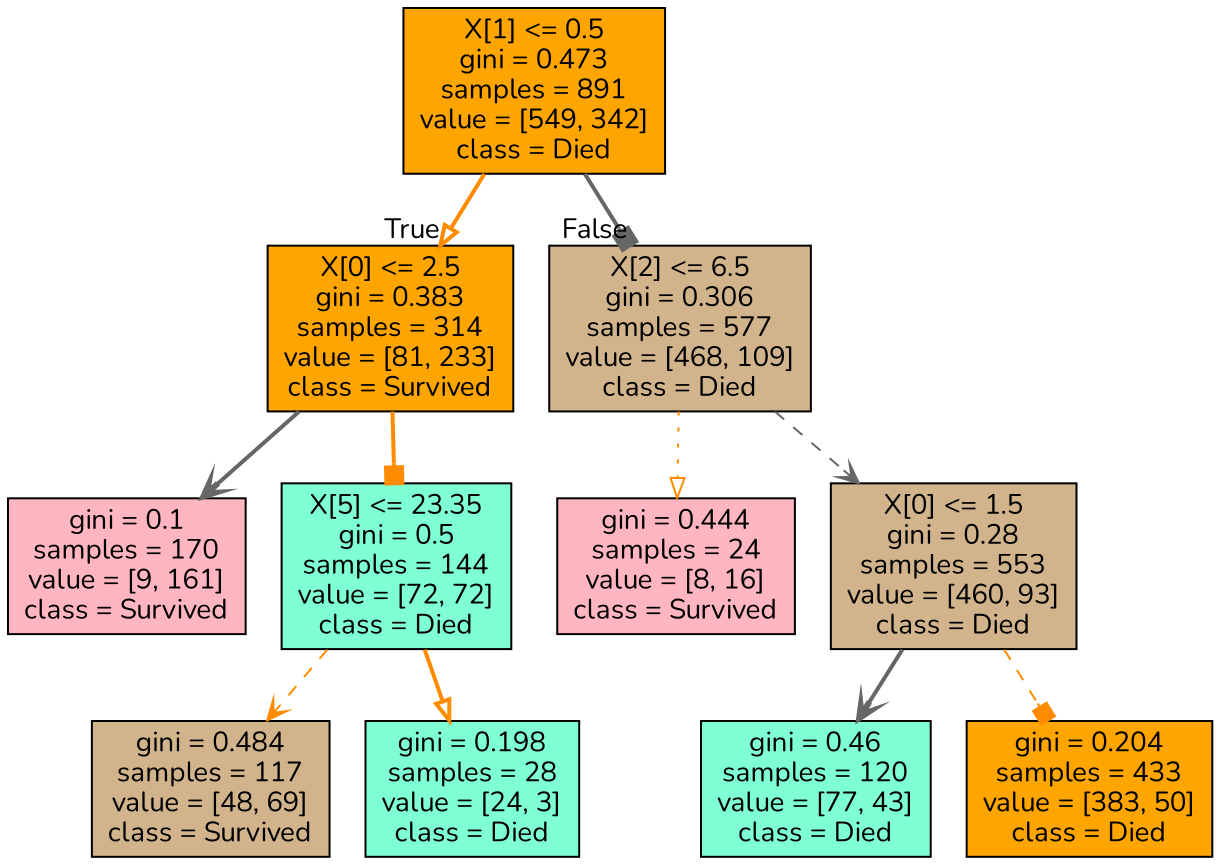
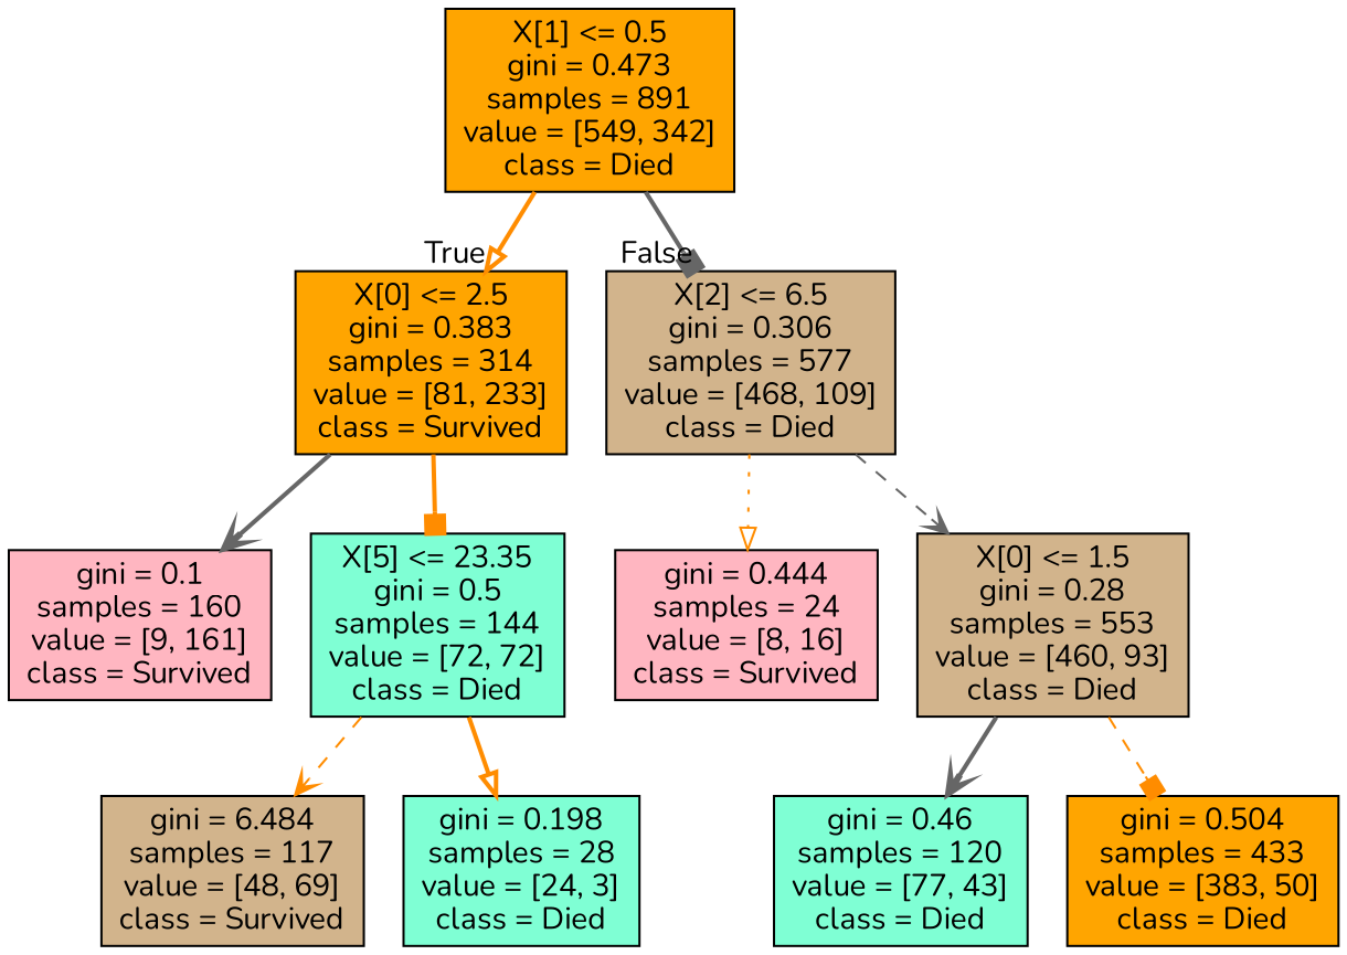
  digraph {
    fontname=Nunito
    node [color=black fillcolor=orange fontname=Nunito shape=box style=filled]
    edge [arrowhead=vee color=darkorange fontname=Nunito style=bold]
    n1 [label="X[1] <= 0.5\ngini = 0.473\nsamples = 891\nvalue = [549, 342]\nclass = Died"]
    n2 [label="X[0] <= 2.5\ngini = 0.383\nsamples = 314\nvalue = [81, 233]\nclass = Survived"]
    n3 [fillcolor=tan label="X[2] <= 6.5\ngini = 0.306\nsamples = 577\nvalue = [468, 109]\nclass = Died"]
-   n4 [fillcolor=lightpink label="gini = 0.1\nsamples = 170\nvalue = [9, 161]\nclass = Survived"]
+   n4 [fillcolor=lightpink label="gini = 0.1\nsamples = 160\nvalue = [9, 161]\nclass = Survived"]
    n5 [fillcolor=aquamarine label="X[5] <= 23.35\ngini = 0.5\nsamples = 144\nvalue = [72, 72]\nclass = Died"]
    n6 [fillcolor=lightpink label="gini = 0.444\nsamples = 24\nvalue = [8, 16]\nclass = Survived"]
    n7 [fillcolor=tan label="X[0] <= 1.5\ngini = 0.28\nsamples = 553\nvalue = [460, 93]\nclass = Died"]
-   n8 [fillcolor=tan label="gini = 0.484\nsamples = 117\nvalue = [48, 69]\nclass = Survived"]
+   n8 [fillcolor=tan label="gini = 6.484\nsamples = 117\nvalue = [48, 69]\nclass = Survived"]
    n9 [fillcolor=aquamarine label="gini = 0.198\nsamples = 28\nvalue = [24, 3]\nclass = Died"]
    n10 [fillcolor=aquamarine label="gini = 0.46\nsamples = 120\nvalue = [77, 43]\nclass = Died"]
-   n11 [label="gini = 0.204\nsamples = 433\nvalue = [383, 50]\nclass = Died"]
+   n11 [label="gini = 0.504\nsamples = 433\nvalue = [383, 50]\nclass = Died"]
    n1 -> n2 [arrowhead=onormal headlabel=True labelangle=45 labeldistance=2.5]
    n1 -> n3 [arrowhead=box color=gray40 headlabel=False labelangle=-45 labeldistance=2.5]
    n2 -> n4 [color=gray40]
    n2 -> n5 [arrowhead=box]
    n3 -> n6 [arrowhead=onormal style=dotted]
    n3 -> n7 [color=gray40 style=dashed]
    n5 -> n8 [style=dashed]
    n5 -> n9 [arrowhead=onormal]
    n7 -> n10 [color=gray40]
    n7 -> n11 [arrowhead=box style=dashed]
  }
